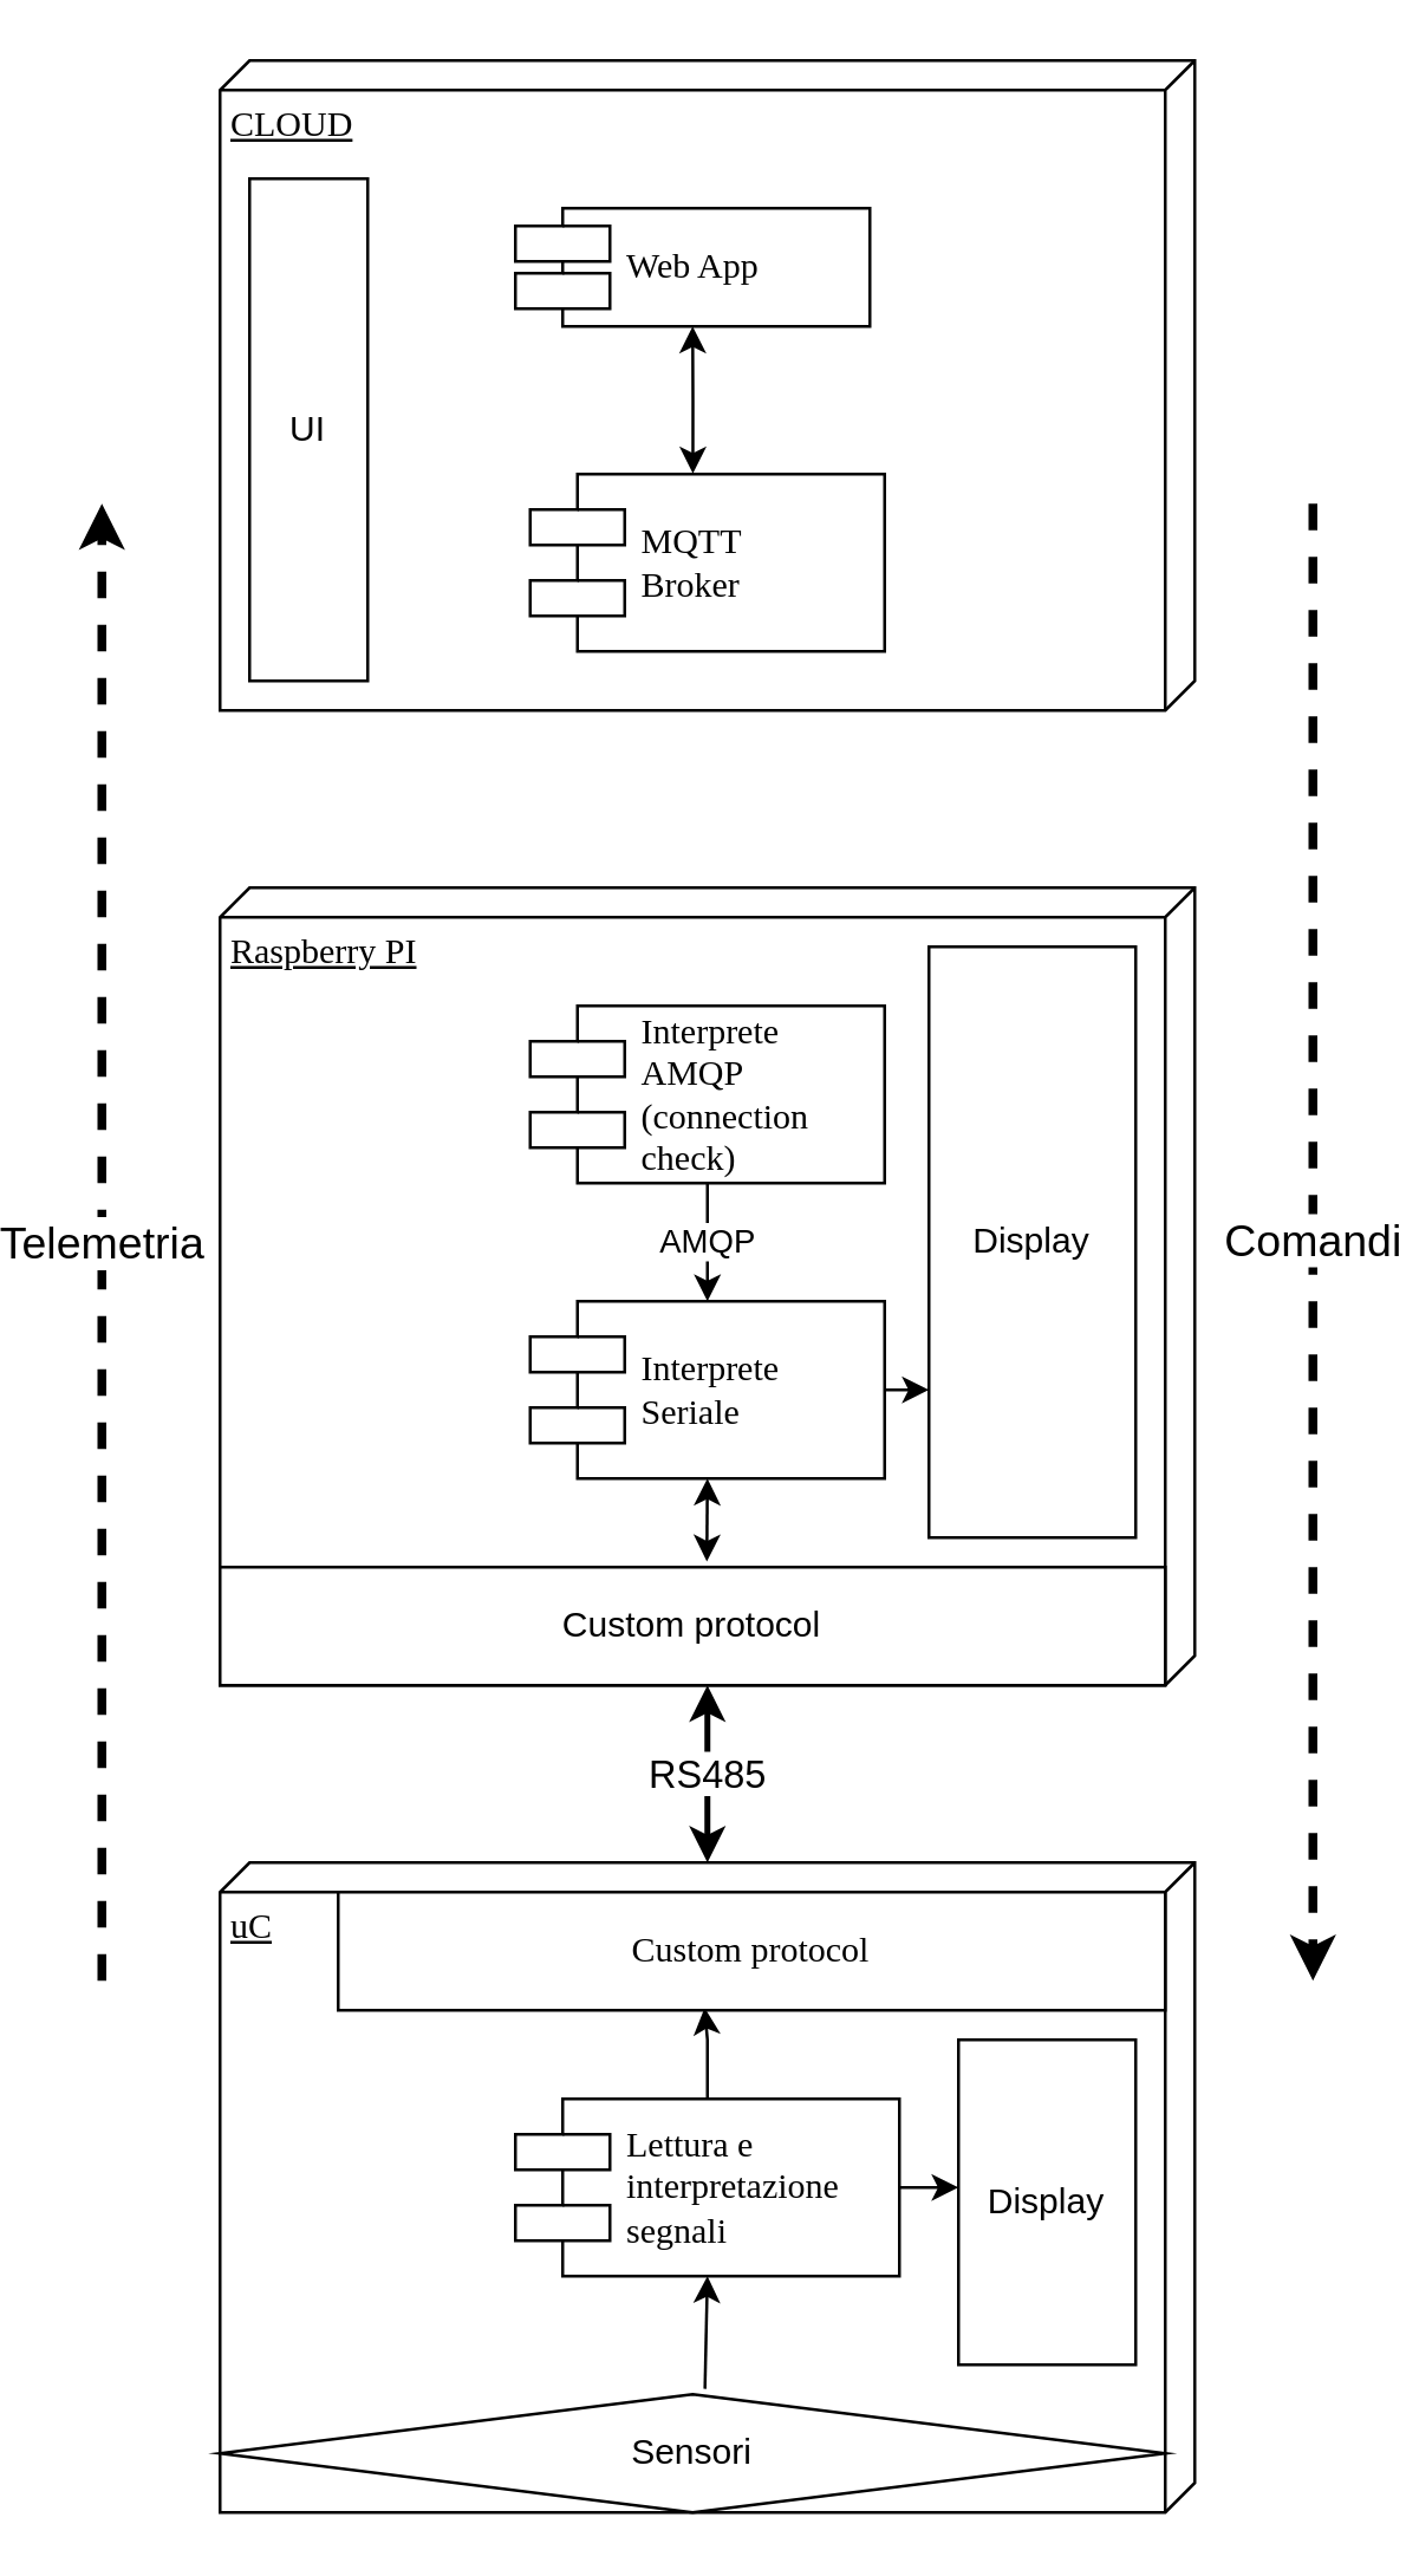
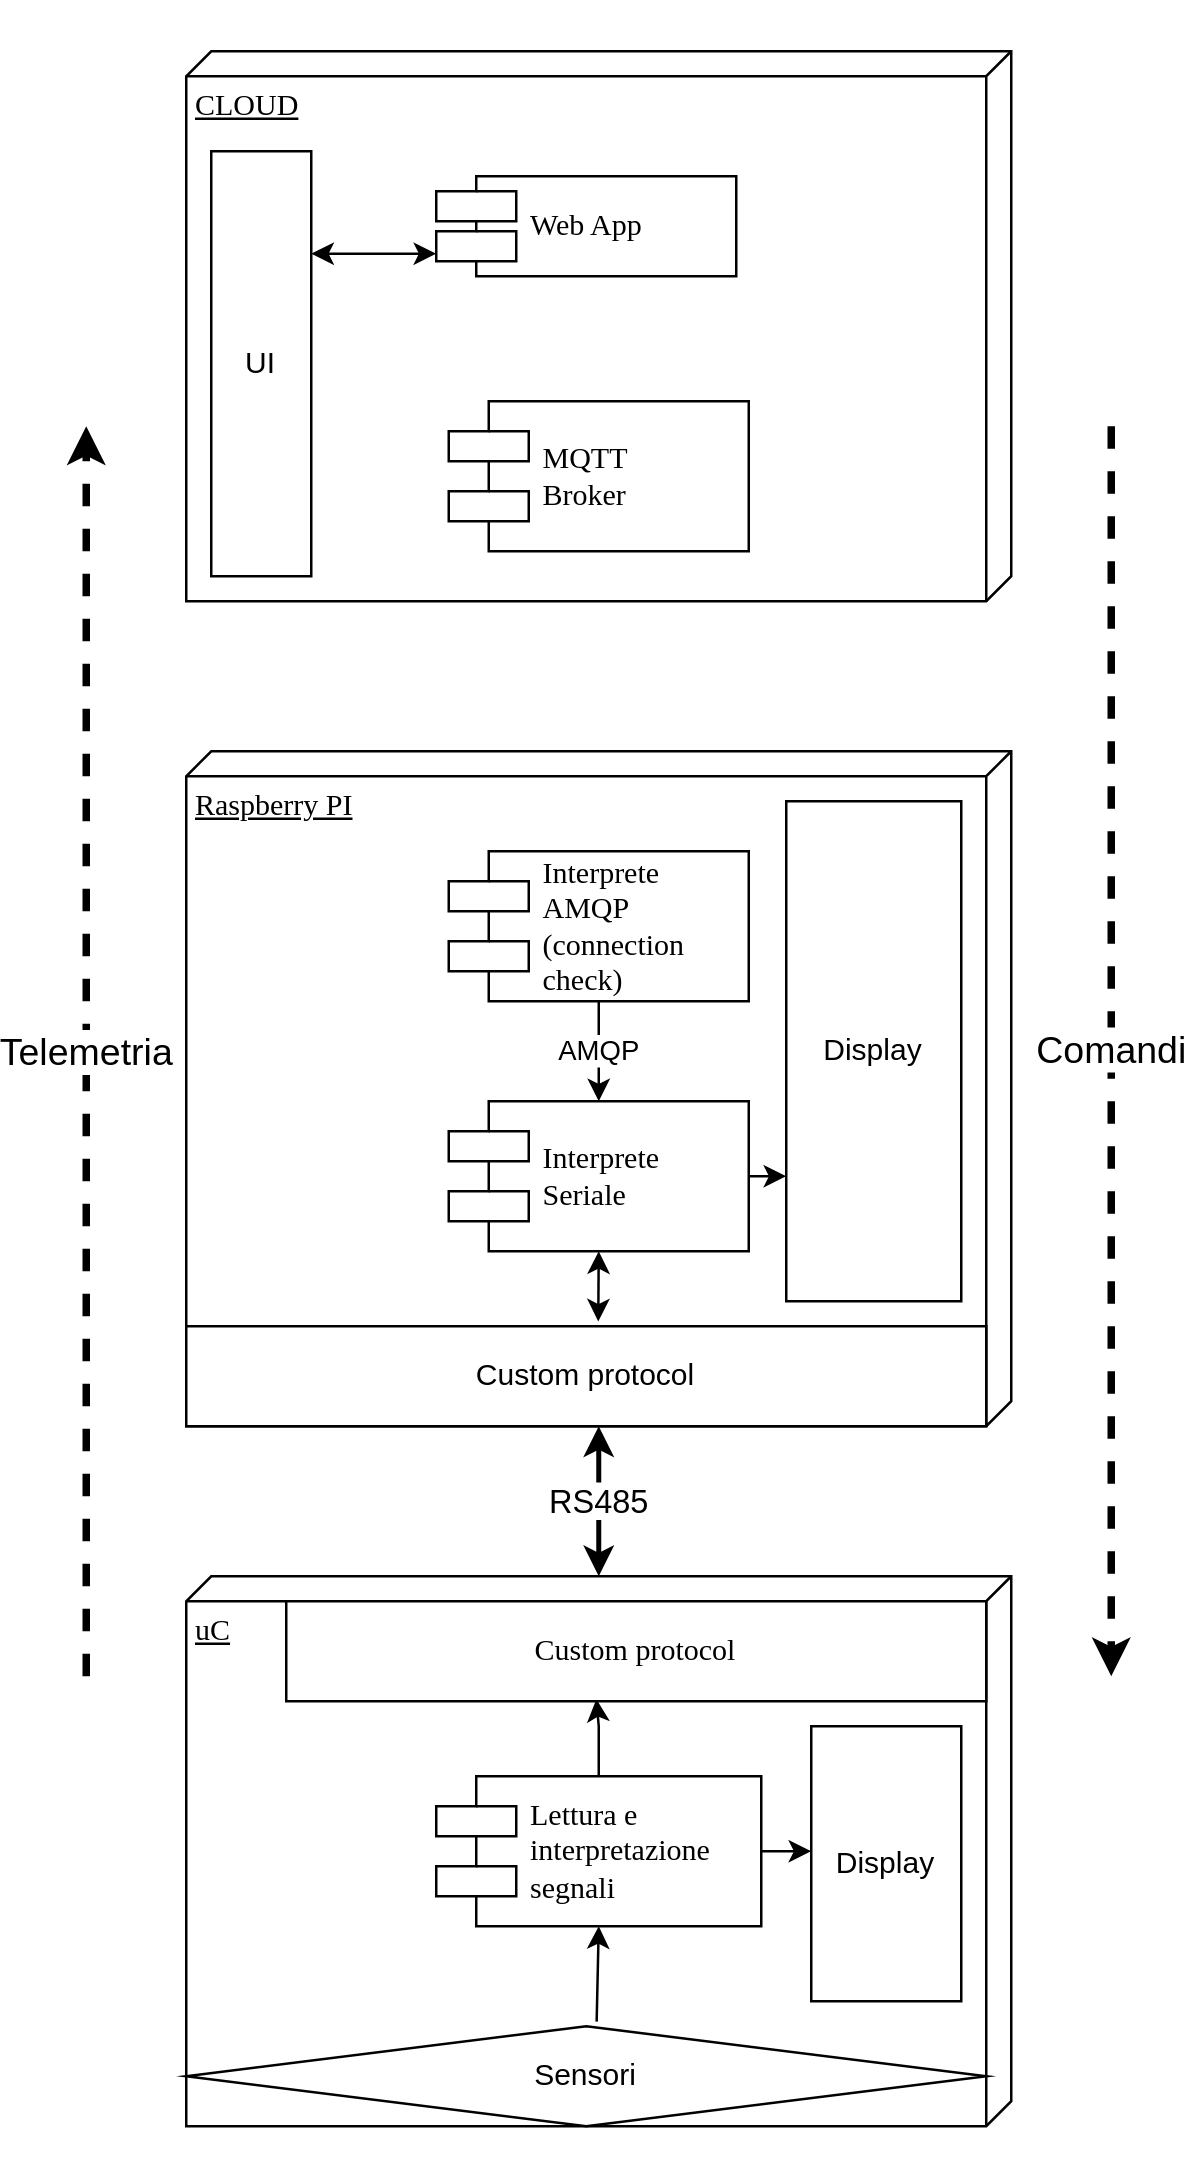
  <mxCell id="0" />
  <mxCell id="1" parent="0" />
  <mxCell id="2" value="CLOUD" style="verticalAlign=top;align=left;spacingTop=8;spacingLeft=2;spacingRight=12;shape=cube;size=10;direction=south;fontStyle=4;html=1;rounded=0;shadow=0;comic=0;labelBackgroundColor=none;strokeWidth=1;fontFamily=Verdana;fontSize=12" vertex="1" parent="1"><mxGeometry x="60" y="20" width="330" height="220" as="geometry" /></mxCell>
  <mxCell id="3" value="Raspberry PI" style="verticalAlign=top;align=left;spacingTop=8;spacingLeft=2;spacingRight=12;shape=cube;size=10;direction=south;fontStyle=4;html=1;rounded=0;shadow=0;comic=0;labelBackgroundColor=none;strokeWidth=1;fontFamily=Verdana;fontSize=12" vertex="1" parent="1"><mxGeometry x="60" y="300" width="330" height="270" as="geometry" /></mxCell>
  <mxCell id="4" value="&lt;font style=&quot;font-size: 13px;&quot;&gt;RS485&lt;/font&gt;" style="edgeStyle=orthogonalEdgeStyle;rounded=0;orthogonalLoop=1;jettySize=auto;html=1;entryX=1;entryY=0.5;entryDx=0;entryDy=0;entryPerimeter=0;strokeWidth=2;startArrow=classic;startFill=1;" edge="1" parent="1" source="5" target="3"><mxGeometry relative="1" as="geometry" /></mxCell>
  <mxCell id="5" value="uC" style="verticalAlign=top;align=left;spacingTop=8;spacingLeft=2;spacingRight=12;shape=cube;size=10;direction=south;fontStyle=4;html=1;rounded=0;shadow=0;comic=0;labelBackgroundColor=none;strokeWidth=1;fontFamily=Verdana;fontSize=12" vertex="1" parent="1"><mxGeometry x="60" y="630" width="330" height="220" as="geometry" /></mxCell>
  <mxCell id="6" value="AMQP" style="edgeStyle=orthogonalEdgeStyle;rounded=0;orthogonalLoop=1;jettySize=auto;html=1;entryX=0.5;entryY=1;entryDx=0;entryDy=0;startArrow=classic;startFill=1;endArrow=none;" edge="1" parent="1" source="8" target="18"><mxGeometry relative="1" as="geometry" /></mxCell>
  <mxCell id="7" style="edgeStyle=orthogonalEdgeStyle;rounded=0;orthogonalLoop=1;jettySize=auto;html=1;exitX=1;exitY=0.5;exitDx=0;exitDy=0;entryX=0;entryY=0.75;entryDx=0;entryDy=0;startArrow=none;startFill=0;" edge="1" parent="1" source="8" target="26"><mxGeometry relative="1" as="geometry" /></mxCell>
  <mxCell id="8" value="Interprete&lt;br&gt;Seriale" style="shape=component;align=left;spacingLeft=36;rounded=0;shadow=0;comic=0;labelBackgroundColor=none;strokeWidth=1;fontFamily=Verdana;fontSize=12;html=1;" vertex="1" parent="1"><mxGeometry x="165" y="440" width="120" height="60" as="geometry" /></mxCell>
  <mxCell id="9" style="edgeStyle=orthogonalEdgeStyle;rounded=0;orthogonalLoop=1;jettySize=auto;html=1;entryX=0.443;entryY=0.98;entryDx=0;entryDy=0;entryPerimeter=0;" edge="1" parent="1" source="11" target="12"><mxGeometry relative="1" as="geometry"><Array as="points"><mxPoint x="225" y="690" /><mxPoint x="225" y="690" /></Array></mxGeometry></mxCell>
  <mxCell id="10" style="edgeStyle=orthogonalEdgeStyle;rounded=0;orthogonalLoop=1;jettySize=auto;html=1;entryX=0;entryY=0.462;entryDx=0;entryDy=0;entryPerimeter=0;startArrow=none;startFill=0;" edge="1" parent="1" source="11" target="15"><mxGeometry relative="1" as="geometry" /></mxCell>
  <mxCell id="11" value="Lettura e &lt;br&gt;interpretazione &lt;br&gt;segnali" style="shape=component;align=left;spacingLeft=36;rounded=0;shadow=0;comic=0;labelBackgroundColor=none;strokeWidth=1;fontFamily=Verdana;fontSize=12;html=1;" vertex="1" parent="1"><mxGeometry x="160" y="710" width="130" height="60" as="geometry" /></mxCell>
  <mxCell id="12" value="&lt;span style=&quot;font-family: Verdana; text-align: left;&quot;&gt;Custom&amp;nbsp;&lt;/span&gt;&lt;span style=&quot;font-family: Verdana; text-align: left;&quot;&gt;protocol&lt;/span&gt;" style="rounded=0;whiteSpace=wrap;html=1;" vertex="1" parent="1"><mxGeometry x="100" y="640" width="280" height="40" as="geometry" /></mxCell>
  <mxCell id="13" style="edgeStyle=orthogonalEdgeStyle;rounded=0;orthogonalLoop=1;jettySize=auto;html=1;entryX=0.5;entryY=1;entryDx=0;entryDy=0;startArrow=none;startFill=0;exitX=0.513;exitY=-0.046;exitDx=0;exitDy=0;exitPerimeter=0;" edge="1" parent="1" source="14" target="11"><mxGeometry relative="1" as="geometry" /></mxCell>
  <mxCell id="14" value="Sensori" style="rhombus;whiteSpace=wrap;html=1;" vertex="1" parent="1"><mxGeometry x="60" y="810" width="320" height="40" as="geometry" /></mxCell>
  <mxCell id="15" value="Display" style="rounded=0;whiteSpace=wrap;html=1;" vertex="1" parent="1"><mxGeometry x="310" y="690" width="60" height="110" as="geometry" /></mxCell>
  <mxCell id="16" style="edgeStyle=orthogonalEdgeStyle;rounded=0;orthogonalLoop=1;jettySize=auto;html=1;entryX=0.5;entryY=1;entryDx=0;entryDy=0;startArrow=classic;startFill=1;exitX=0.515;exitY=-0.048;exitDx=0;exitDy=0;exitPerimeter=0;" edge="1" parent="1" source="17" target="8"><mxGeometry relative="1" as="geometry"><Array as="points" /></mxGeometry></mxCell>
  <mxCell id="17" value="Custom protocol" style="rounded=0;whiteSpace=wrap;html=1;" vertex="1" parent="1"><mxGeometry x="60" y="530" width="320" height="40" as="geometry" /></mxCell>
  <mxCell id="18" value="Interprete&lt;br&gt;AMQP&lt;br&gt;(connection&lt;br&gt;check)" style="shape=component;align=left;spacingLeft=36;rounded=0;shadow=0;comic=0;labelBackgroundColor=none;strokeWidth=1;fontFamily=Verdana;fontSize=12;html=1;" vertex="1" parent="1"><mxGeometry x="165" y="340" width="120" height="60" as="geometry" /></mxCell>
  <mxCell id="19" value="&lt;font style=&quot;font-size: 15px;&quot;&gt;Telemetria&lt;/font&gt;" style="endArrow=classic;html=1;rounded=0;dashed=1;strokeWidth=3;" edge="1" parent="1"><mxGeometry width="50" height="50" relative="1" as="geometry"><mxPoint x="20" y="670" as="sourcePoint" /><mxPoint x="20" y="170" as="targetPoint" /></mxGeometry></mxCell>
  <mxCell id="20" value="&lt;font style=&quot;font-size: 15px;&quot;&gt;Comandi&lt;/font&gt;" style="endArrow=classic;html=1;rounded=0;dashed=1;strokeWidth=3;" edge="1" parent="1"><mxGeometry width="50" height="50" relative="1" as="geometry"><mxPoint x="430" y="170" as="sourcePoint" /><mxPoint x="430" y="670" as="targetPoint" /><mxPoint y="-1" as="offset" /></mxGeometry></mxCell>
- <mxCell id="21" style="edgeStyle=orthogonalEdgeStyle;rounded=0;orthogonalLoop=1;jettySize=auto;html=1;exitX=0.459;exitY=-0.003;exitDx=0;exitDy=0;entryX=0.5;entryY=1;entryDx=0;entryDy=0;startArrow=classic;startFill=1;exitPerimeter=0;" edge="1" parent="1" source="22" target="25"><mxGeometry relative="1" as="geometry" /></mxCell>
  <mxCell id="22" value="MQTT&lt;br&gt;Broker" style="shape=component;align=left;spacingLeft=36;rounded=0;shadow=0;comic=0;labelBackgroundColor=none;strokeWidth=1;fontFamily=Verdana;fontSize=12;html=1;" vertex="1" parent="1"><mxGeometry x="165" y="160" width="120" height="60" as="geometry" /></mxCell>
  <mxCell id="23" value="UI" style="rounded=0;whiteSpace=wrap;html=1;" vertex="1" parent="1"><mxGeometry x="70" y="60" width="40" height="170" as="geometry" /></mxCell>
+ <mxCell id="24" style="edgeStyle=orthogonalEdgeStyle;rounded=0;orthogonalLoop=1;jettySize=auto;html=1;entryX=1;entryY=0.241;entryDx=0;entryDy=0;entryPerimeter=0;startArrow=classic;startFill=1;" edge="1" parent="1" source="25" target="23"><mxGeometry relative="1" as="geometry"><Array as="points"><mxPoint x="110" y="100" /></Array></mxGeometry></mxCell>
  <mxCell id="25" value="Web App" style="shape=component;align=left;spacingLeft=36;rounded=0;shadow=0;comic=0;labelBackgroundColor=none;strokeWidth=1;fontFamily=Verdana;fontSize=12;html=1;" vertex="1" parent="1"><mxGeometry x="160" y="70" width="120" height="40" as="geometry" /></mxCell>
  <mxCell id="26" value="Display" style="rounded=0;whiteSpace=wrap;html=1;" vertex="1" parent="1"><mxGeometry x="300" y="320" width="70" height="200" as="geometry" /></mxCell>
